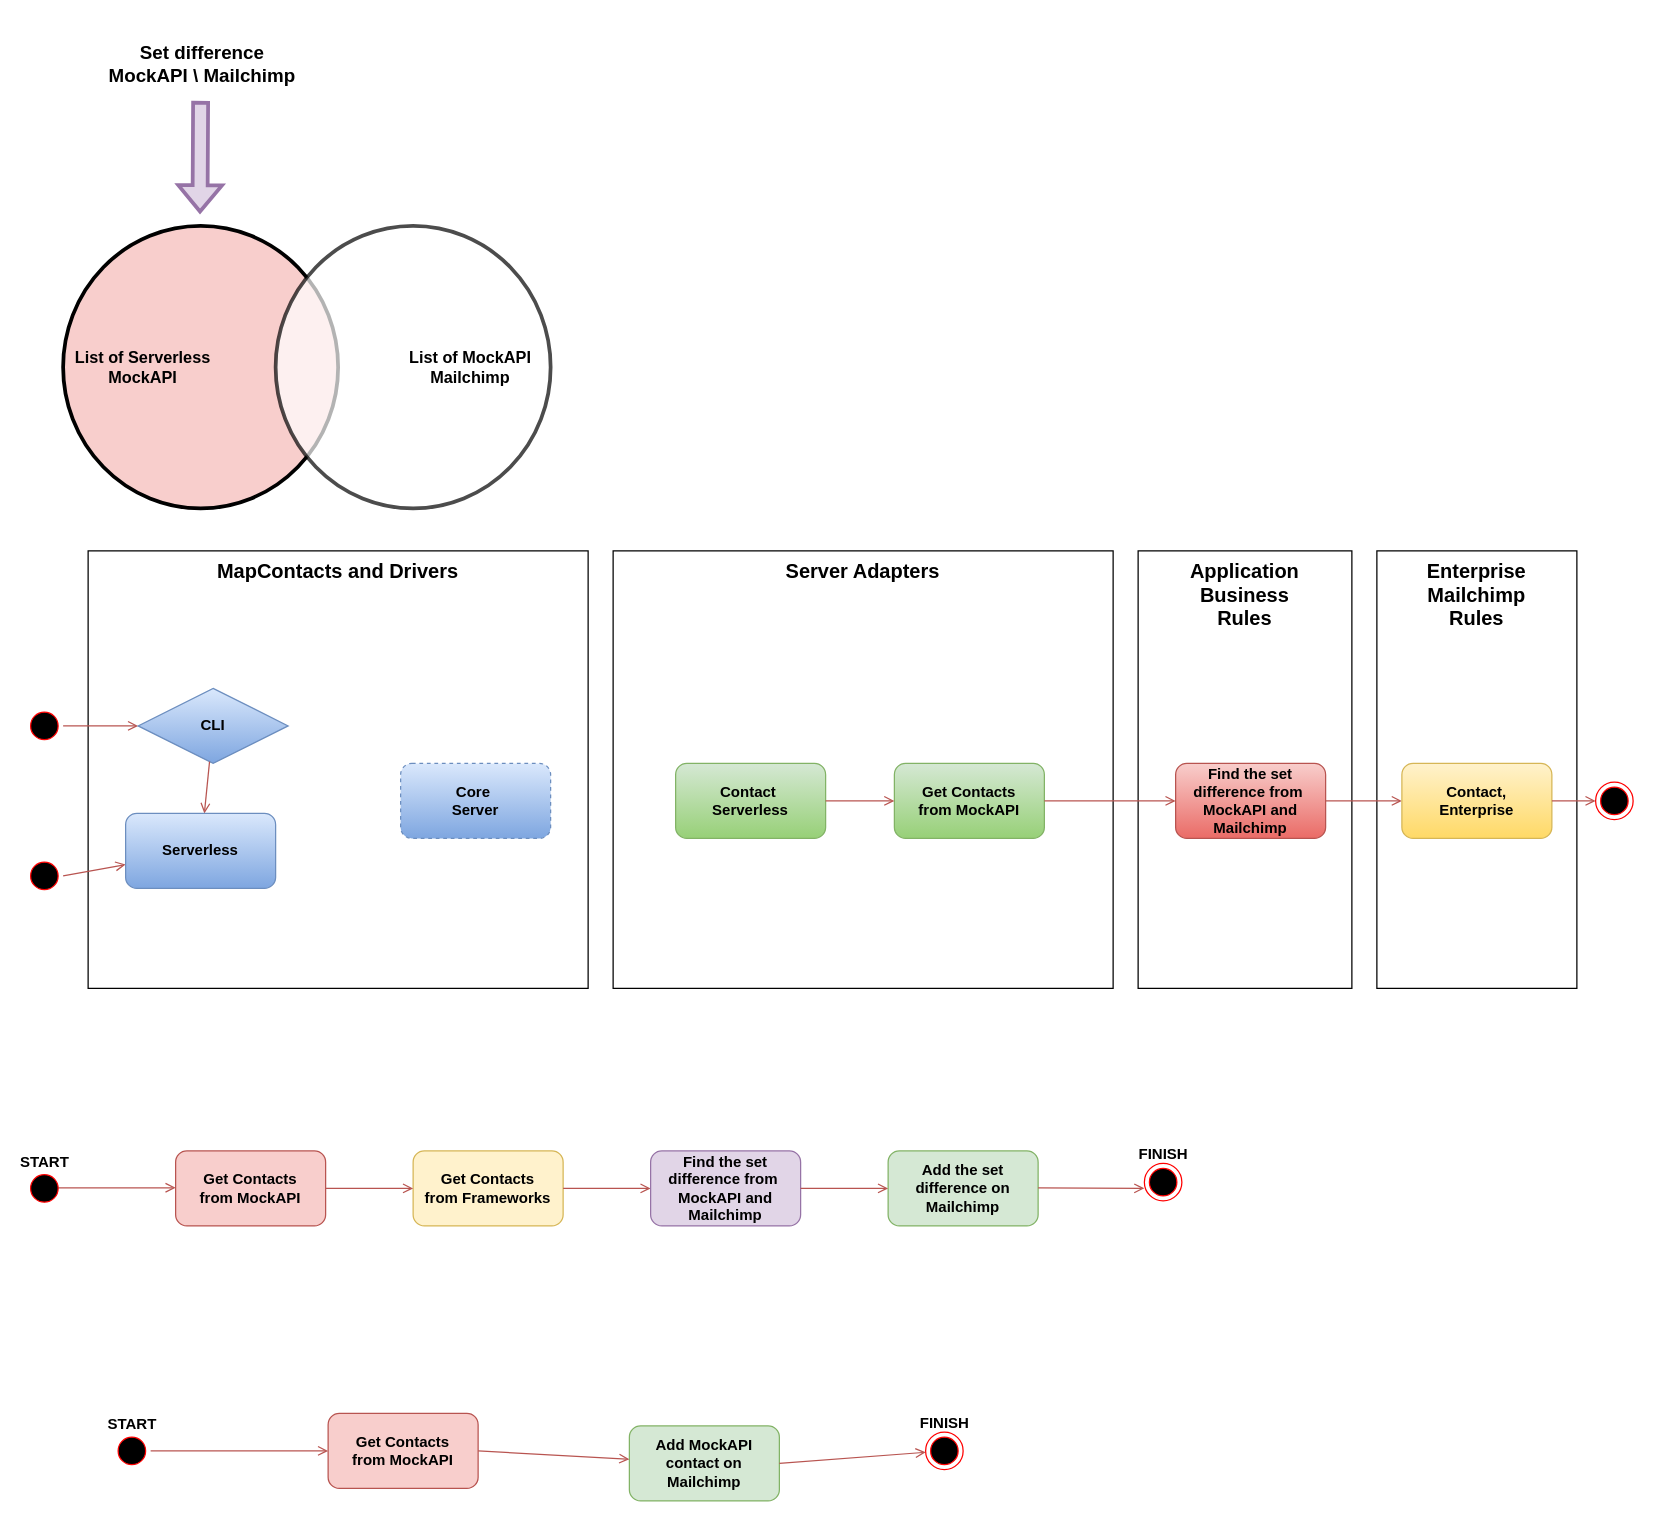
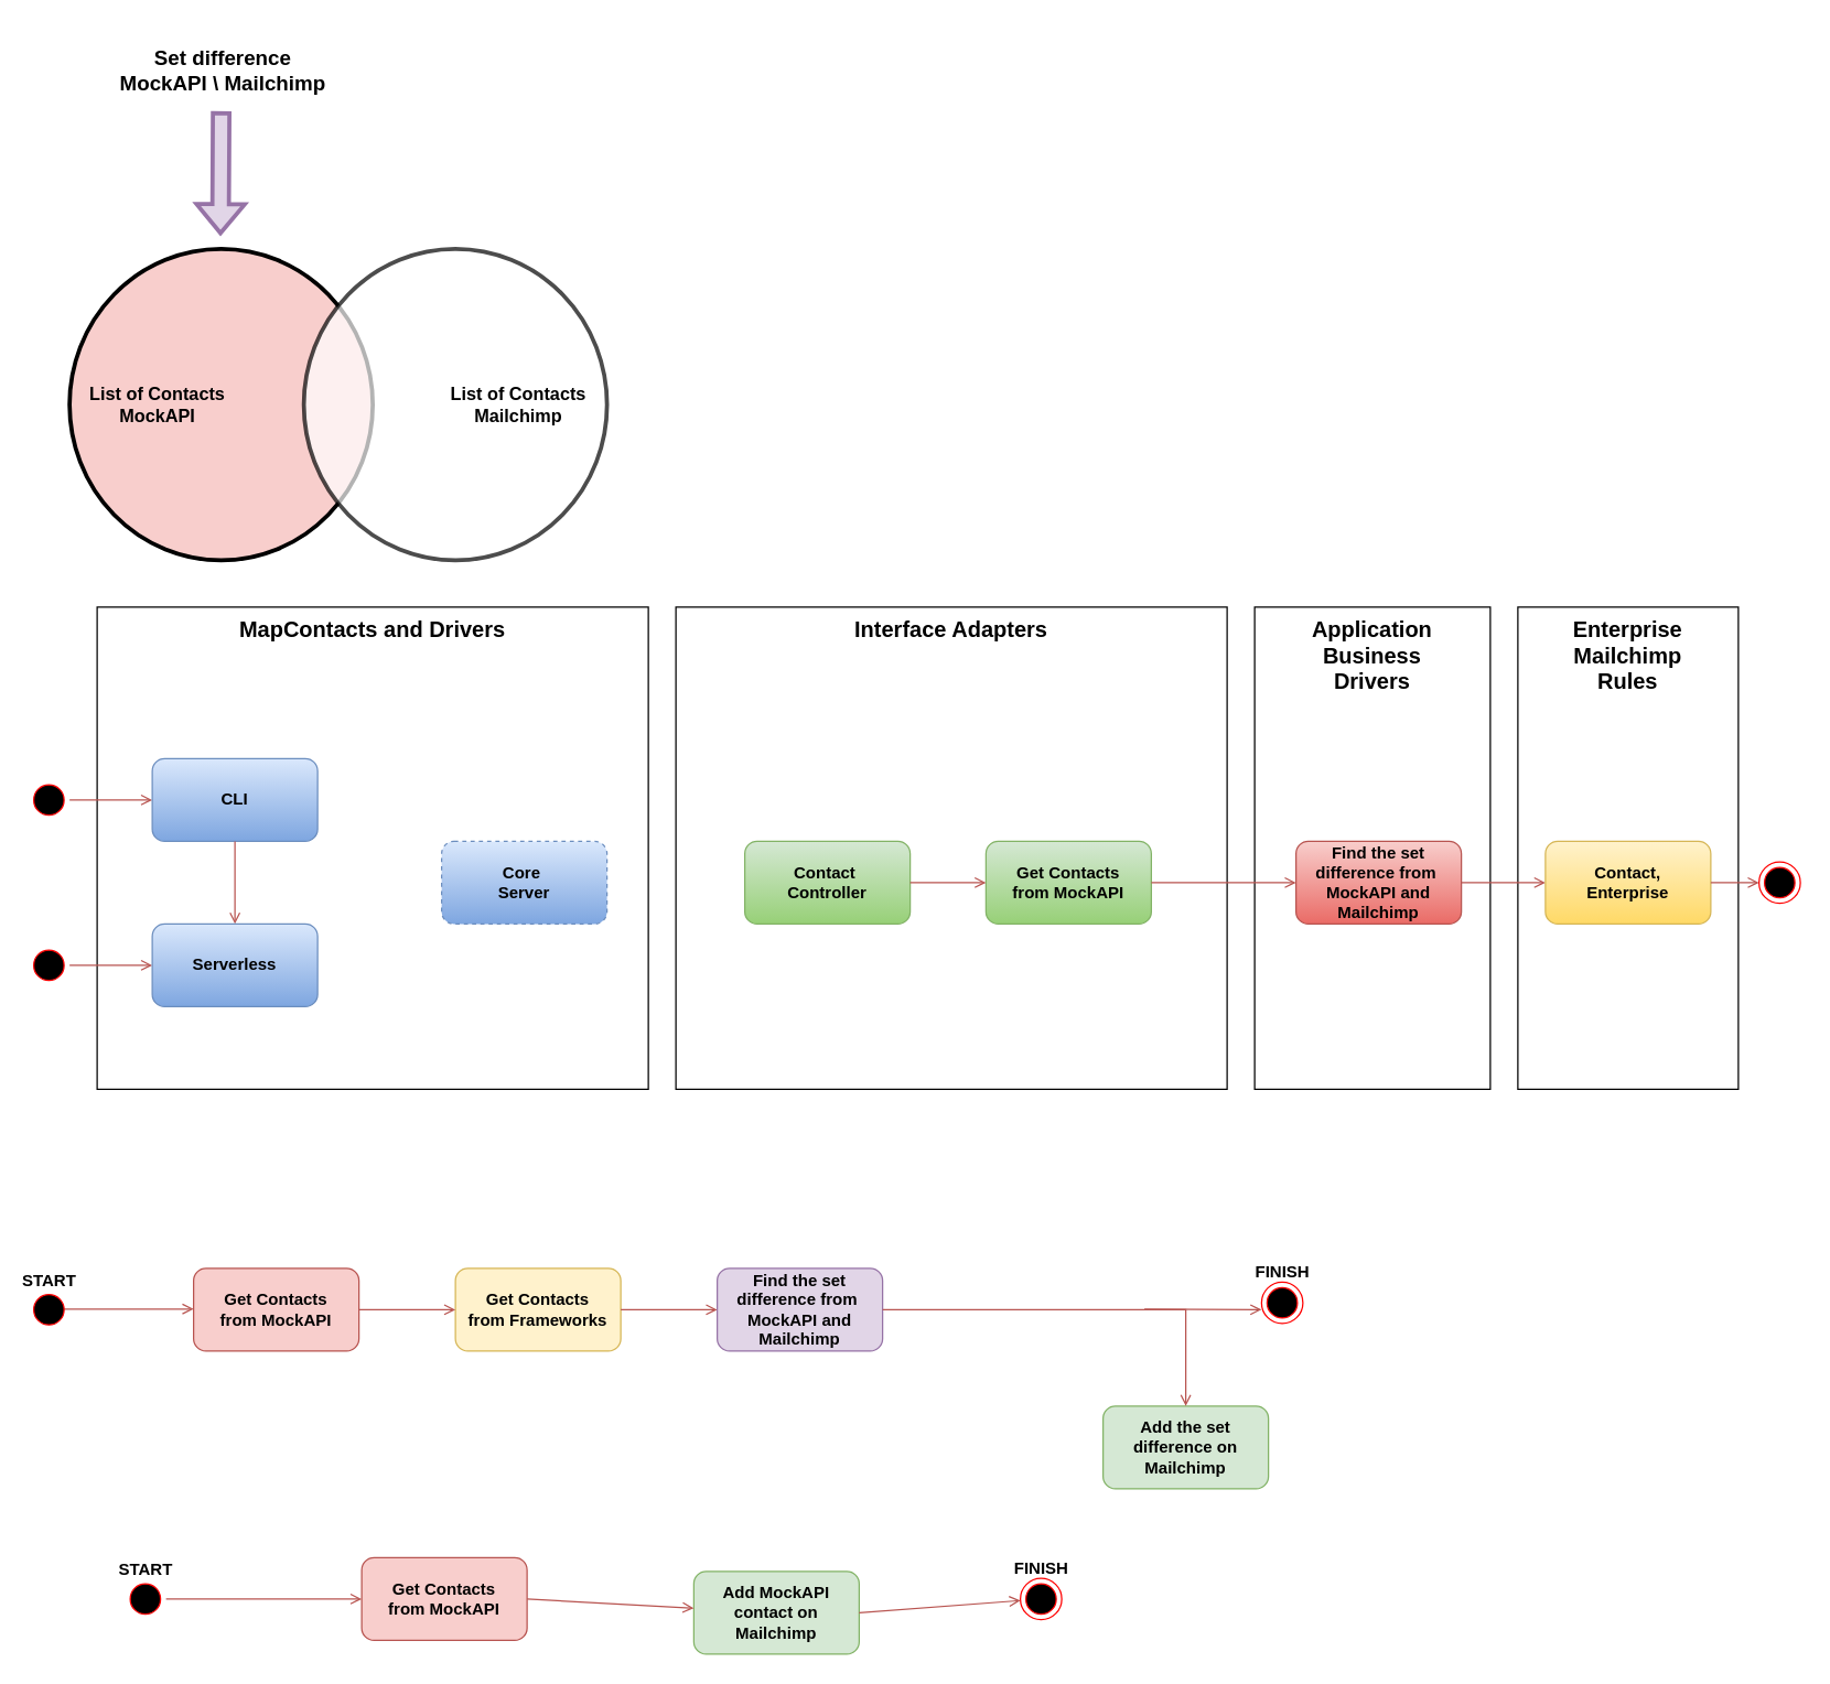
  <mxCell id="0" />
  <mxCell id="1" parent="0" />
  <mxCell id="2" value="MapContacts and Drivers" style="rounded=0;whiteSpace=wrap;html=1;fillColor=none;fontSize=16;verticalAlign=top;fontStyle=1" parent="1" vertex="1"><mxGeometry x="70" y="440" width="400" height="350" as="geometry" /></mxCell>
- <mxCell id="3" value="Server Adapters" style="rounded=0;whiteSpace=wrap;html=1;fillColor=none;fontSize=16;verticalAlign=top;fontStyle=1" parent="1" vertex="1"><mxGeometry x="490" y="440" width="400" height="350" as="geometry" /></mxCell>
- <mxCell id="4" value="Application&lt;br&gt;Business&lt;br&gt;Rules" style="rounded=0;whiteSpace=wrap;html=1;fillColor=none;fontSize=16;verticalAlign=top;fontStyle=1" parent="1" vertex="1"><mxGeometry x="910" y="440" width="171" height="350" as="geometry" /></mxCell>
+ <mxCell id="3" value="Interface Adapters" style="rounded=0;whiteSpace=wrap;html=1;fillColor=none;fontSize=16;verticalAlign=top;fontStyle=1" parent="1" vertex="1"><mxGeometry x="490" y="440" width="400" height="350" as="geometry" /></mxCell>
+ <mxCell id="4" value="Application&lt;br&gt;Business&lt;br&gt;Drivers" style="rounded=0;whiteSpace=wrap;html=1;fillColor=none;fontSize=16;verticalAlign=top;fontStyle=1" parent="1" vertex="1"><mxGeometry x="910" y="440" width="171" height="350" as="geometry" /></mxCell>
  <mxCell id="5" value="Enterprise&lt;br&gt;Mailchimp&lt;br&gt;Rules" style="rounded=0;whiteSpace=wrap;html=1;fillColor=none;fontSize=16;verticalAlign=top;fontStyle=1" parent="1" vertex="1"><mxGeometry x="1101" y="440" width="160" height="350" as="geometry" /></mxCell>
- <mxCell id="6" value="List of Serverless&lt;br style=&quot;font-size: 13px;&quot;&gt;MockAPI" style="ellipse;whiteSpace=wrap;html=1;fillColor=#f8cecc;strokeColor=#000000;verticalAlign=middle;strokeWidth=3;fontSize=13;fontStyle=1;spacingTop=0;spacingBottom=0;spacingLeft=-92;" parent="1" vertex="1"><mxGeometry x="50" y="180" width="220" height="226" as="geometry" /></mxCell>
- <mxCell id="7" value="List of MockAPI&lt;br style=&quot;font-size: 13px;&quot;&gt;Mailchimp" style="ellipse;whiteSpace=wrap;html=1;horizontal=1;verticalAlign=middle;strokeWidth=3;opacity=70;fontSize=13;fontStyle=1;spacingTop=0;spacingBottom=0;spacingRight=-92;" parent="1" vertex="1"><mxGeometry x="220" y="180" width="220" height="226" as="geometry" /></mxCell>
+ <mxCell id="6" value="List of Contacts&lt;br style=&quot;font-size: 13px;&quot;&gt;MockAPI" style="ellipse;whiteSpace=wrap;html=1;fillColor=#f8cecc;strokeColor=#000000;verticalAlign=middle;strokeWidth=3;fontSize=13;fontStyle=1;spacingTop=0;spacingBottom=0;spacingLeft=-92;" parent="1" vertex="1"><mxGeometry x="50" y="180" width="220" height="226" as="geometry" /></mxCell>
+ <mxCell id="7" value="List of Contacts&lt;br style=&quot;font-size: 13px;&quot;&gt;Mailchimp" style="ellipse;whiteSpace=wrap;html=1;horizontal=1;verticalAlign=middle;strokeWidth=3;opacity=70;fontSize=13;fontStyle=1;spacingTop=0;spacingBottom=0;spacingRight=-92;" parent="1" vertex="1"><mxGeometry x="220" y="180" width="220" height="226" as="geometry" /></mxCell>
  <mxCell id="8" value="" style="shape=flexArrow;endArrow=classic;html=1;rounded=0;fillColor=#e1d5e7;strokeColor=#9673a6;strokeWidth=3;" parent="1" edge="1"><mxGeometry width="50" height="50" relative="1" as="geometry"><mxPoint x="160" y="80" as="sourcePoint" /><mxPoint x="159.5" y="170" as="targetPoint" /></mxGeometry></mxCell>
  <mxCell id="9" value="Set difference&lt;br&gt;MockAPI \ Mailchimp" style="text;html=1;strokeColor=none;fillColor=none;align=center;verticalAlign=middle;whiteSpace=wrap;rounded=0;fontSize=15;fontStyle=1" parent="1" vertex="1"><mxGeometry x="70" y="20" width="182.5" height="60" as="geometry" /></mxCell>
  <mxCell id="10" value="Get Contacts &lt;br&gt;from MockAPI" style="rounded=1;whiteSpace=wrap;html=1;fillColor=#d5e8d4;strokeColor=#82b366;fontStyle=1;gradientColor=#97d077;" parent="1" vertex="1"><mxGeometry x="715" y="610" width="120" height="60" as="geometry" /></mxCell>
  <mxCell id="11" style="edgeStyle=orthogonalEdgeStyle;rounded=0;orthogonalLoop=1;jettySize=auto;html=1;endArrow=open;endFill=0;fillColor=#f8cecc;strokeColor=#b85450;" parent="1" source="13" target="12" edge="1"><mxGeometry relative="1" as="geometry" /></mxCell>
  <mxCell id="12" value="Contact,&lt;br&gt;Enterprise" style="rounded=1;whiteSpace=wrap;html=1;fillColor=#fff2cc;strokeColor=#d6b656;fontStyle=1;gradientColor=#ffd966;" parent="1" vertex="1"><mxGeometry x="1121" y="610" width="120" height="60" as="geometry" /></mxCell>
  <mxCell id="13" value="Find the set difference from&amp;nbsp;&lt;br&gt;MockAPI and Mailchimp" style="rounded=1;whiteSpace=wrap;html=1;fillColor=#f8cecc;strokeColor=#b85450;fontStyle=1;gradientColor=#ea6b66;" parent="1" vertex="1"><mxGeometry x="940" y="610" width="120" height="60" as="geometry" /></mxCell>
  <mxCell id="14" value="" style="endArrow=open;html=1;rounded=0;endFill=0;fillColor=#f8cecc;strokeColor=#b85450;" parent="1" target="18" edge="1"><mxGeometry width="50" height="50" relative="1" as="geometry"><mxPoint x="50" y="580" as="sourcePoint" /><mxPoint x="110" y="580" as="targetPoint" /></mxGeometry></mxCell>
  <mxCell id="15" value="" style="ellipse;html=1;shape=startState;fillColor=#000000;strokeColor=#ff0000;" parent="1" vertex="1"><mxGeometry x="20" y="565" width="30" height="30" as="geometry" /></mxCell>
  <mxCell id="16" value="" style="endArrow=open;html=1;rounded=0;endFill=0;fillColor=#f8cecc;strokeColor=#b85450;" parent="1" source="12" target="17" edge="1"><mxGeometry width="50" height="50" relative="1" as="geometry"><mxPoint x="1221" y="640" as="sourcePoint" /><mxPoint x="1291" y="640" as="targetPoint" /></mxGeometry></mxCell>
  <mxCell id="17" value="" style="ellipse;html=1;shape=endState;fillColor=#000000;strokeColor=#ff0000;" parent="1" vertex="1"><mxGeometry x="1276" y="625" width="30" height="30" as="geometry" /></mxCell>
- <mxCell id="18" value="CLI" style="rhombus;whiteSpace=wrap;html=1;fillColor=#dae8fc;strokeColor=#6c8ebf;fontStyle=1;gradientColor=#7ea6e0;" parent="1" vertex="1"><mxGeometry x="110" y="550" width="120" height="60" as="geometry" /></mxCell>
+ <mxCell id="18" value="CLI" style="rounded=1;whiteSpace=wrap;html=1;fillColor=#dae8fc;strokeColor=#6c8ebf;fontStyle=1;gradientColor=#7ea6e0;" parent="1" vertex="1"><mxGeometry x="110" y="550" width="120" height="60" as="geometry" /></mxCell>
  <mxCell id="19" value="" style="endArrow=open;html=1;rounded=0;endFill=0;fillColor=#f8cecc;strokeColor=#b85450;" parent="1" source="18" target="22" edge="1"><mxGeometry width="50" height="50" relative="1" as="geometry"><mxPoint x="60" y="590" as="sourcePoint" /><mxPoint x="370" y="630" as="targetPoint" /></mxGeometry></mxCell>
  <mxCell id="20" value="" style="endArrow=open;html=1;rounded=0;endFill=0;fillColor=#f8cecc;strokeColor=#b85450;" parent="1" target="22" edge="1"><mxGeometry width="50" height="50" relative="1" as="geometry"><mxPoint x="50" y="700" as="sourcePoint" /><mxPoint x="110" y="700" as="targetPoint" /></mxGeometry></mxCell>
  <mxCell id="21" value="" style="ellipse;html=1;shape=startState;fillColor=#000000;strokeColor=#ff0000;" parent="1" vertex="1"><mxGeometry x="20" y="685" width="30" height="30" as="geometry" /></mxCell>
- <mxCell id="22" value="Serverless" style="rounded=1;whiteSpace=wrap;html=1;fillColor=#dae8fc;strokeColor=#6c8ebf;fontStyle=1;gradientColor=#7ea6e0;" parent="1" vertex="1"><mxGeometry x="100" y="650" width="120" height="60" as="geometry" /></mxCell>
+ <mxCell id="22" value="Serverless" style="rounded=1;whiteSpace=wrap;html=1;fillColor=#dae8fc;strokeColor=#6c8ebf;fontStyle=1;gradientColor=#7ea6e0;" parent="1" vertex="1"><mxGeometry x="110" y="670" width="120" height="60" as="geometry" /></mxCell>
  <mxCell id="23" value="" style="group" parent="1" vertex="1" connectable="0"><mxGeometry x="20" y="920" width="925" height="210" as="geometry" /></mxCell>
  <mxCell id="24" value="Get Contacts &lt;br&gt;from Frameworks" style="rounded=1;whiteSpace=wrap;html=1;fillColor=#fff2cc;strokeColor=#d6b656;fontStyle=1" parent="23" vertex="1"><mxGeometry x="310" width="120" height="60" as="geometry" /></mxCell>
  <mxCell id="25" value="Get Contacts &lt;br&gt;from MockAPI" style="rounded=1;whiteSpace=wrap;html=1;fillColor=#f8cecc;strokeColor=#b85450;fontStyle=1" parent="23" vertex="1"><mxGeometry x="120" width="120" height="60" as="geometry" /></mxCell>
  <mxCell id="26" value="" style="endArrow=open;html=1;rounded=0;entryX=0;entryY=0.5;entryDx=0;entryDy=0;endFill=0;fillColor=#f8cecc;strokeColor=#b85450;" parent="23" target="28" edge="1"><mxGeometry width="50" height="50" relative="1" as="geometry"><mxPoint x="430" y="30" as="sourcePoint" /><mxPoint x="580" y="-260" as="targetPoint" /></mxGeometry></mxCell>
- <mxCell id="27" value="Add the set difference on Mailchimp" style="rounded=1;whiteSpace=wrap;html=1;fillColor=#d5e8d4;strokeColor=#82b366;fontStyle=1" parent="23" vertex="1"><mxGeometry x="690" width="120" height="60" as="geometry" /></mxCell>
+ <mxCell id="27" value="Add the set difference on Mailchimp" style="rounded=1;whiteSpace=wrap;html=1;fillColor=#d5e8d4;strokeColor=#82b366;fontStyle=1" parent="23" vertex="1"><mxGeometry x="780" y="100" width="120" height="60" as="geometry" /></mxCell>
  <mxCell id="28" value="Find the set difference from&amp;nbsp;&lt;br&gt;MockAPI and Mailchimp" style="rounded=1;whiteSpace=wrap;html=1;fillColor=#e1d5e7;strokeColor=#9673a6;fontStyle=1" parent="23" vertex="1"><mxGeometry x="500" width="120" height="60" as="geometry" /></mxCell>
  <mxCell id="29" style="edgeStyle=orthogonalEdgeStyle;rounded=0;orthogonalLoop=1;jettySize=auto;html=1;endArrow=open;endFill=0;fillColor=#f8cecc;strokeColor=#b85450;" parent="23" source="28" target="27" edge="1"><mxGeometry relative="1" as="geometry" /></mxCell>
  <mxCell id="30" value="" style="endArrow=open;html=1;rounded=0;entryX=0;entryY=0.5;entryDx=0;entryDy=0;endFill=0;fillColor=#f8cecc;strokeColor=#b85450;exitX=1;exitY=0.5;exitDx=0;exitDy=0;" parent="23" source="25" target="24" edge="1"><mxGeometry width="50" height="50" relative="1" as="geometry"><mxPoint x="30" y="-30" as="sourcePoint" /><mxPoint x="470" y="-150" as="targetPoint" /></mxGeometry></mxCell>
  <mxCell id="31" value="" style="endArrow=open;html=1;rounded=0;entryX=0;entryY=0.5;entryDx=0;entryDy=0;endFill=0;fillColor=#f8cecc;strokeColor=#b85450;" parent="23" edge="1"><mxGeometry width="50" height="50" relative="1" as="geometry"><mxPoint x="20" y="29.5" as="sourcePoint" /><mxPoint x="120" y="29.5" as="targetPoint" /></mxGeometry></mxCell>
  <mxCell id="32" value="START" style="ellipse;html=1;shape=startState;fillColor=#000000;strokeColor=#ff0000;verticalAlign=top;fontStyle=1;spacingBottom=0;spacingTop=-24;" parent="23" vertex="1"><mxGeometry y="15" width="30" height="30" as="geometry" /></mxCell>
  <mxCell id="33" value="" style="endArrow=open;html=1;rounded=0;endFill=0;fillColor=#f8cecc;strokeColor=#b85450;" parent="23" edge="1"><mxGeometry width="50" height="50" relative="1" as="geometry"><mxPoint x="810" y="29.5" as="sourcePoint" /><mxPoint x="895" y="30" as="targetPoint" /></mxGeometry></mxCell>
  <mxCell id="34" value="FINISH" style="ellipse;html=1;shape=endState;fillColor=#000000;strokeColor=#ff0000;fontStyle=1;verticalAlign=top;spacingTop=-25;" parent="23" vertex="1"><mxGeometry x="895" y="10" width="30" height="30" as="geometry" /></mxCell>
  <mxCell id="35" value="Core&amp;nbsp;&lt;br&gt;Server" style="rounded=1;whiteSpace=wrap;html=1;fillColor=#dae8fc;strokeColor=#6c8ebf;fontStyle=1;gradientColor=#7ea6e0;dashed=1;" parent="1" vertex="1"><mxGeometry x="320" y="610" width="120" height="60" as="geometry" /></mxCell>
- <mxCell id="36" value="Contact&amp;nbsp;&lt;br&gt;Serverless" style="rounded=1;whiteSpace=wrap;html=1;fillColor=#d5e8d4;strokeColor=#82b366;fontStyle=1;gradientColor=#97d077;" parent="1" vertex="1"><mxGeometry x="540" y="610" width="120" height="60" as="geometry" /></mxCell>
+ <mxCell id="36" value="Contact&amp;nbsp;&lt;br&gt;Controller" style="rounded=1;whiteSpace=wrap;html=1;fillColor=#d5e8d4;strokeColor=#82b366;fontStyle=1;gradientColor=#97d077;" parent="1" vertex="1"><mxGeometry x="540" y="610" width="120" height="60" as="geometry" /></mxCell>
  <mxCell id="37" value="" style="endArrow=open;html=1;rounded=0;endFill=0;fillColor=#f8cecc;strokeColor=#b85450;" parent="1" source="36" edge="1" target="10"><mxGeometry width="50" height="50" relative="1" as="geometry"><mxPoint x="450" y="640" as="sourcePoint" /><mxPoint x="710" y="630" as="targetPoint" /></mxGeometry></mxCell>
  <mxCell id="38" value="" style="endArrow=open;html=1;rounded=0;endFill=0;fillColor=#f8cecc;strokeColor=#b85450;" edge="1" parent="1" source="10" target="13"><mxGeometry width="50" height="50" relative="1" as="geometry"><mxPoint x="670" y="650" as="sourcePoint" /><mxPoint x="890" y="640" as="targetPoint" /></mxGeometry></mxCell>
  <mxCell id="39" value="Get Contacts &lt;br&gt;from MockAPI" style="rounded=1;whiteSpace=wrap;html=1;fillColor=#f8cecc;strokeColor=#b85450;fontStyle=1" vertex="1" parent="1"><mxGeometry x="262" y="1130" width="120" height="60" as="geometry" /></mxCell>
  <mxCell id="40" value="Add MockAPI contact on Mailchimp" style="rounded=1;whiteSpace=wrap;html=1;fillColor=#d5e8d4;strokeColor=#82b366;fontStyle=1" vertex="1" parent="1"><mxGeometry x="503" y="1140" width="120" height="60" as="geometry" /></mxCell>
  <mxCell id="41" value="" style="endArrow=open;html=1;rounded=0;endFill=0;fillColor=#f8cecc;strokeColor=#b85450;exitX=1;exitY=0.5;exitDx=0;exitDy=0;" edge="1" parent="1" source="39" target="40"><mxGeometry width="50" height="50" relative="1" as="geometry"><mxPoint x="60" y="1100" as="sourcePoint" /><mxPoint x="343" y="1160" as="targetPoint" /></mxGeometry></mxCell>
  <mxCell id="42" value="" style="endArrow=open;html=1;rounded=0;endFill=0;fillColor=#f8cecc;strokeColor=#b85450;" edge="1" parent="1" source="45" target="39"><mxGeometry width="50" height="50" relative="1" as="geometry"><mxPoint x="50" y="1159.5" as="sourcePoint" /><mxPoint x="150" y="1159.5" as="targetPoint" /></mxGeometry></mxCell>
  <mxCell id="43" value="" style="endArrow=open;html=1;rounded=0;endFill=0;fillColor=#f8cecc;strokeColor=#b85450;exitX=1;exitY=0.5;exitDx=0;exitDy=0;" edge="1" parent="1" source="40" target="44"><mxGeometry width="50" height="50" relative="1" as="geometry"><mxPoint x="840" y="1159.5" as="sourcePoint" /><mxPoint x="925" y="1160" as="targetPoint" /></mxGeometry></mxCell>
  <mxCell id="44" value="FINISH" style="ellipse;html=1;shape=endState;fillColor=#000000;strokeColor=#ff0000;fontStyle=1;verticalAlign=top;spacingTop=-25;" vertex="1" parent="1"><mxGeometry x="740" y="1145" width="30" height="30" as="geometry" /></mxCell>
  <mxCell id="45" value="START" style="ellipse;html=1;shape=startState;fillColor=#000000;strokeColor=#ff0000;verticalAlign=top;fontStyle=1;spacingBottom=0;spacingTop=-24;" vertex="1" parent="1"><mxGeometry x="90" y="1145" width="30" height="30" as="geometry" /></mxCell>
